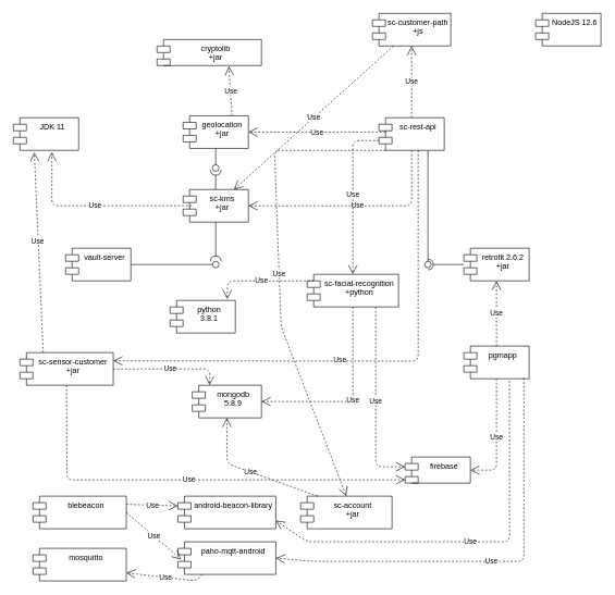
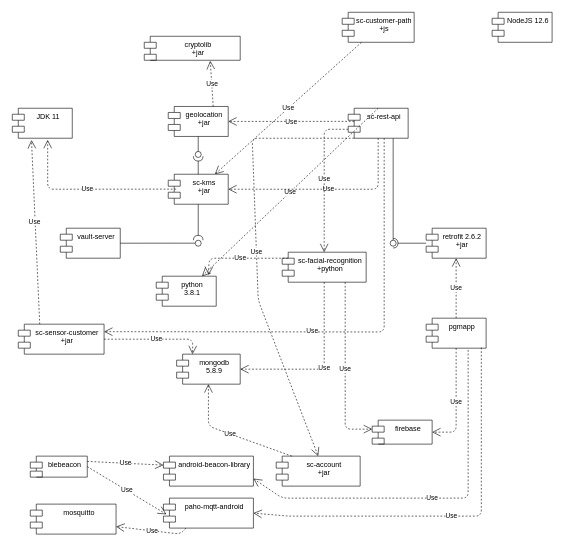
  <mxCell id="0" />
  <mxCell id="1" parent="0" />
  <mxCell id="2" value="JDK 11" style="shape=module;align=left;spacingLeft=20;align=center;verticalAlign=top;" parent="1" vertex="1"><mxGeometry x="20" y="180" width="100" height="50" as="geometry" /></mxCell>
  <mxCell id="3" value="NodeJS 12.6" style="shape=module;align=left;spacingLeft=20;align=center;verticalAlign=top;" parent="1" vertex="1"><mxGeometry x="820" width="100" height="50" as="geometry" y="20" /></mxCell>
  <mxCell id="4" value="geolocation&#10;+jar" style="shape=module;align=left;spacingLeft=20;align=center;verticalAlign=top;" parent="1" vertex="1"><mxGeometry x="280" y="177" width="100" height="50" as="geometry" /></mxCell>
  <mxCell id="5" value="sc-customer-path&#10;+js" style="shape=module;align=left;spacingLeft=20;align=center;verticalAlign=top;" parent="1" vertex="1"><mxGeometry x="570" width="120" height="50" as="geometry" y="20" /></mxCell>
  <mxCell id="6" value="pgmapp&#10;" style="shape=module;align=left;spacingLeft=20;align=center;verticalAlign=top;" parent="1" vertex="1"><mxGeometry x="710" y="530" width="100" height="50" as="geometry" /></mxCell>
  <mxCell id="7" value="Use" style="endArrow=open;endSize=12;dashed=1;html=1;" parent="1" source="5" target="16" edge="1"><mxGeometry width="160" relative="1" as="geometry"><mxPoint x="301" y="360" as="sourcePoint" /><mxPoint x="750" y="43" as="targetPoint" /></mxGeometry></mxCell>
  <mxCell id="8" value="sc-rest-api" style="shape=module;align=left;spacingLeft=20;align=center;verticalAlign=top;" parent="1" vertex="1"><mxGeometry x="580" y="180" width="100" height="50" as="geometry" /></mxCell>
  <mxCell id="9" value="Use" style="endArrow=open;endSize=12;dashed=1;html=1;exitX=0.101;exitY=0.437;exitDx=0;exitDy=0;exitPerimeter=0;" parent="1" source="8" target="4" edge="1"><mxGeometry width="160" relative="1" as="geometry"><mxPoint x="500" y="391" as="sourcePoint" /><mxPoint x="420" y="370" as="targetPoint" /></mxGeometry></mxCell>
- <mxCell id="10" value="Use" style="endArrow=open;endSize=12;dashed=1;html=1;exitX=0.5;exitY=0;exitDx=0;exitDy=0;" parent="1" source="8" target="5" edge="1"><mxGeometry width="160" relative="1" as="geometry"><mxPoint x="490" y="415.5" as="sourcePoint" /><mxPoint x="410" y="394.5" as="targetPoint" /></mxGeometry></mxCell>
+ <mxCell id="10" value="Use" style="endArrow=open;endSize=12;dashed=1;html=1;exitX=0.5;exitY=0;exitDx=0;exitDy=0;" parent="1" source="8" target="32" edge="1"><mxGeometry width="160" relative="1" as="geometry"><mxPoint x="490" y="415.5" as="sourcePoint" /><mxPoint x="410" y="394.5" as="targetPoint" /></mxGeometry></mxCell>
  <mxCell id="11" value="retrofit 2.6.2&#10;+jar" style="shape=module;align=left;spacingLeft=20;align=center;verticalAlign=top;" parent="1" vertex="1"><mxGeometry x="710" y="380" width="100" height="50" as="geometry" /></mxCell>
  <mxCell id="12" value="" style="rounded=0;orthogonalLoop=1;jettySize=auto;html=1;endArrow=none;endFill=0;exitX=0.75;exitY=1;exitDx=0;exitDy=0;" parent="1" source="8" target="14" edge="1"><mxGeometry relative="1" as="geometry"><mxPoint x="660" y="405" as="sourcePoint" /></mxGeometry></mxCell>
  <mxCell id="13" value="" style="rounded=0;orthogonalLoop=1;jettySize=auto;html=1;endArrow=halfCircle;endFill=0;entryX=0.5;entryY=0.5;entryDx=0;entryDy=0;endSize=6;strokeWidth=1;" parent="1" source="11" target="14" edge="1"><mxGeometry relative="1" as="geometry"><mxPoint x="700" y="405" as="sourcePoint" /></mxGeometry></mxCell>
  <mxCell id="14" value="" style="ellipse;whiteSpace=wrap;html=1;fontFamily=Helvetica;fontSize=12;fontColor=#000000;align=center;strokeColor=#000000;fillColor=#ffffff;points=[];aspect=fixed;resizable=0;" parent="1" vertex="1"><mxGeometry x="650" y="400" width="10" height="10" as="geometry" /></mxCell>
  <mxCell id="15" value="Use" style="endArrow=open;endSize=12;dashed=1;html=1;exitX=0.5;exitY=0;exitDx=0;exitDy=0;entryX=0.5;entryY=1;entryDx=0;entryDy=0;" parent="1" source="6" target="11" edge="1"><mxGeometry width="160" relative="1" as="geometry"><mxPoint x="740" y="451" as="sourcePoint" /><mxPoint x="630" y="440" as="targetPoint" /></mxGeometry></mxCell>
  <mxCell id="16" value="sc-kms&#10;+jar" style="shape=module;align=left;spacingLeft=20;align=center;verticalAlign=top;" parent="1" vertex="1"><mxGeometry x="280" y="290" width="100" height="50" as="geometry" /></mxCell>
  <mxCell id="17" value="Use" style="endArrow=open;endSize=12;dashed=1;html=1;exitX=0.5;exitY=1;exitDx=0;exitDy=0;entryX=1;entryY=0.5;entryDx=0;entryDy=0;" parent="1" source="8" target="16" edge="1"><mxGeometry width="160" relative="1" as="geometry"><mxPoint x="510" y="401" as="sourcePoint" /><mxPoint x="400" y="390" as="targetPoint" /><Array as="points"><mxPoint x="630" y="315" /></Array></mxGeometry></mxCell>
  <mxCell id="18" value="Use" style="endArrow=open;endSize=12;dashed=1;html=1;exitX=0.132;exitY=0.496;exitDx=0;exitDy=0;exitPerimeter=0;entryX=0.59;entryY=1.054;entryDx=0;entryDy=0;entryPerimeter=0;" parent="1" source="16" target="2" edge="1"><mxGeometry width="160" relative="1" as="geometry"><mxPoint x="300" y="445.5" as="sourcePoint" /><mxPoint x="220" y="364.5" as="targetPoint" /><Array as="points"><mxPoint x="79" y="315" /></Array></mxGeometry></mxCell>
  <mxCell id="19" value="vault-server" style="shape=module;align=left;spacingLeft=20;align=center;verticalAlign=top;" parent="1" vertex="1"><mxGeometry x="100" y="380" width="100" height="50" as="geometry" /></mxCell>
  <mxCell id="20" value="" style="rounded=0;orthogonalLoop=1;jettySize=auto;html=1;endArrow=none;endFill=0;exitX=1;exitY=0.5;exitDx=0;exitDy=0;entryX=0.031;entryY=0.493;entryDx=0;entryDy=0;entryPerimeter=0;" parent="1" source="19" target="22" edge="1"><mxGeometry relative="1" as="geometry"><mxPoint x="290" y="555" as="sourcePoint" /><mxPoint x="310" y="490" as="targetPoint" /></mxGeometry></mxCell>
  <mxCell id="21" value="" style="rounded=0;orthogonalLoop=1;jettySize=auto;html=1;endArrow=halfCircle;endFill=0;endSize=6;strokeWidth=1;exitX=0.5;exitY=1;exitDx=0;exitDy=0;" parent="1" source="16" edge="1"><mxGeometry relative="1" as="geometry"><mxPoint x="330" y="555" as="sourcePoint" /><mxPoint x="330" y="400" as="targetPoint" /></mxGeometry></mxCell>
  <mxCell id="22" value="" style="ellipse;whiteSpace=wrap;html=1;fontFamily=Helvetica;fontSize=12;fontColor=#000000;align=center;strokeColor=#000000;fillColor=#ffffff;points=[];aspect=fixed;resizable=0;" parent="1" vertex="1"><mxGeometry x="325" y="400" width="10" height="10" as="geometry" /></mxCell>
  <mxCell id="23" value="cryptolib&#10;+jar" style="shape=module;align=left;spacingLeft=20;align=center;verticalAlign=top;" parent="1" vertex="1"><mxGeometry x="240" y="60" width="160" height="40" as="geometry" /></mxCell>
  <mxCell id="24" value="Use" style="endArrow=open;endSize=12;dashed=1;html=1;exitX=0.75;exitY=0;exitDx=0;exitDy=0;" parent="1" source="4" edge="1"><mxGeometry width="160" relative="1" as="geometry"><mxPoint x="640" y="291" as="sourcePoint" /><mxPoint x="350" y="101" as="targetPoint" /><Array as="points" /></mxGeometry></mxCell>
  <mxCell id="25" value="sc-facial-recognition&#10;+python" style="shape=module;align=left;spacingLeft=20;align=center;verticalAlign=top;" parent="1" vertex="1"><mxGeometry x="470" y="420" width="140" height="50" as="geometry" /></mxCell>
  <mxCell id="26" value="mongodb&#10;5.8.9" style="shape=module;align=left;spacingLeft=20;align=center;verticalAlign=top;" parent="1" vertex="1"><mxGeometry x="294" y="590" width="106" height="50" as="geometry" /></mxCell>
  <mxCell id="27" value="firebase" style="shape=module;align=left;spacingLeft=20;align=center;verticalAlign=top;" parent="1" vertex="1"><mxGeometry x="620" y="700" width="100" height="40" as="geometry" /></mxCell>
  <mxCell id="28" value="Use" style="endArrow=open;endSize=12;dashed=1;html=1;exitX=0;exitY=0;exitDx=0;exitDy=35;entryX=0.5;entryY=0;entryDx=0;entryDy=0;exitPerimeter=0;" parent="1" source="8" target="25" edge="1"><mxGeometry width="160" relative="1" as="geometry"><mxPoint x="580" y="550" as="sourcePoint" /><mxPoint x="740" y="550" as="targetPoint" /><Array as="points"><mxPoint x="540" y="215" /></Array></mxGeometry></mxCell>
  <mxCell id="29" value="Use" style="endArrow=open;endSize=12;dashed=1;html=1;exitX=0.5;exitY=1;exitDx=0;exitDy=0;entryX=1;entryY=0.5;entryDx=0;entryDy=0;" parent="1" source="25" target="26" edge="1"><mxGeometry width="160" relative="1" as="geometry"><mxPoint x="450" y="720" as="sourcePoint" /><mxPoint x="610" y="720" as="targetPoint" /><Array as="points"><mxPoint x="540" y="615" /></Array></mxGeometry></mxCell>
  <mxCell id="30" value="Use" style="endArrow=open;endSize=12;dashed=1;html=1;exitX=0.75;exitY=1;exitDx=0;exitDy=0;entryX=0;entryY=0;entryDx=0;entryDy=15;entryPerimeter=0;" parent="1" source="25" target="27" edge="1"><mxGeometry width="160" relative="1" as="geometry"><mxPoint x="510" y="830" as="sourcePoint" /><mxPoint x="670" y="830" as="targetPoint" /><Array as="points"><mxPoint x="575" y="715" /></Array></mxGeometry></mxCell>
  <mxCell id="31" value="Use" style="endArrow=open;endSize=12;dashed=1;html=1;exitX=0.5;exitY=1;exitDx=0;exitDy=0;entryX=1;entryY=0.5;entryDx=0;entryDy=0;" parent="1" source="6" target="27" edge="1"><mxGeometry width="160" relative="1" as="geometry"><mxPoint x="690" y="850" as="sourcePoint" /><mxPoint x="850" y="850" as="targetPoint" /><Array as="points"><mxPoint x="760" y="720" /></Array></mxGeometry></mxCell>
  <mxCell id="32" value="python&#10;3.8.1" style="shape=module;align=left;spacingLeft=20;align=center;verticalAlign=top;" parent="1" vertex="1"><mxGeometry x="260" y="460" width="100" height="50" as="geometry" /></mxCell>
  <mxCell id="33" value="Use" style="endArrow=open;endSize=12;dashed=1;html=1;exitX=0.071;exitY=0.2;exitDx=0;exitDy=0;exitPerimeter=0;entryX=0.875;entryY=-0.04;entryDx=0;entryDy=0;entryPerimeter=0;" parent="1" source="25" target="32" edge="1"><mxGeometry width="160" relative="1" as="geometry"><mxPoint x="460" y="510" as="sourcePoint" /><mxPoint x="620" y="510" as="targetPoint" /><Array as="points"><mxPoint x="348" y="430" /></Array></mxGeometry></mxCell>
  <mxCell id="34" value="sc-sensor-customer&#10;+jar" style="shape=module;align=left;spacingLeft=20;align=center;verticalAlign=top;" parent="1" vertex="1"><mxGeometry x="30" y="540" width="143" height="50" as="geometry" /></mxCell>
  <mxCell id="35" value="Use" style="endArrow=open;endSize=12;dashed=1;html=1;exitX=1;exitY=0.5;exitDx=0;exitDy=0;entryX=0.25;entryY=0;entryDx=0;entryDy=0;" parent="1" source="34" target="26" edge="1"><mxGeometry width="160" relative="1" as="geometry"><mxPoint x="130" y="590" as="sourcePoint" /><mxPoint x="-10" y="725" as="targetPoint" /><Array as="points"><mxPoint x="280" y="565" /><mxPoint x="321" y="565" /></Array></mxGeometry></mxCell>
- <mxCell id="36" value="Use" style="endArrow=open;endSize=12;dashed=1;html=1;exitX=0.5;exitY=1;exitDx=0;exitDy=0;entryX=0;entryY=0;entryDx=0;entryDy=35;entryPerimeter=0;" parent="1" source="34" target="27" edge="1"><mxGeometry width="160" relative="1" as="geometry"><mxPoint x="183" y="562.5" as="sourcePoint" /><mxPoint x="330.5" y="600" as="targetPoint" /><Array as="points"><mxPoint x="102" y="735" /><mxPoint x="250" y="735" /></Array></mxGeometry></mxCell>
  <mxCell id="37" value="Use" style="endArrow=open;endSize=12;dashed=1;html=1;entryX=0.32;entryY=1.06;entryDx=0;entryDy=0;entryPerimeter=0;exitX=0.25;exitY=0;exitDx=0;exitDy=0;" parent="1" source="34" target="2" edge="1"><mxGeometry x="0.115" y="1" width="160" relative="1" as="geometry"><mxPoint x="820" y="564.823" as="sourcePoint" /><mxPoint x="115" y="499" as="targetPoint" /><mxPoint as="offset" /></mxGeometry></mxCell>
  <mxCell id="38" value="mosquitto" style="shape=module;align=left;spacingLeft=20;align=center;verticalAlign=top;" parent="1" vertex="1"><mxGeometry x="50" y="840" width="143" height="50" as="geometry" /></mxCell>
- <mxCell id="39" value="blebeacon" style="shape=module;align=left;spacingLeft=20;align=center;verticalAlign=top;" parent="1" vertex="1"><mxGeometry x="50" y="760" width="143" height="50" as="geometry" /></mxCell>
+ <mxCell id="39" value="blebeacon" style="shape=module;align=left;spacingLeft=20;align=center;verticalAlign=top;" parent="1" vertex="1"><mxGeometry x="50" y="760" width="95" height="35" as="geometry" /></mxCell>
  <mxCell id="40" value="android-beacon-library" style="shape=module;align=left;spacingLeft=20;align=center;verticalAlign=top;" parent="1" vertex="1"><mxGeometry x="272" y="760" width="150" height="50" as="geometry" /></mxCell>
  <mxCell id="41" value="Use" style="endArrow=open;endSize=12;dashed=1;html=1;entryX=0;entryY=0;entryDx=0;entryDy=15;entryPerimeter=0;exitX=1;exitY=0.25;exitDx=0;exitDy=0;" parent="1" edge="1" target="40" source="39"><mxGeometry width="160" relative="1" as="geometry"><mxPoint x="30" y="820" as="sourcePoint" /><mxPoint x="-69.5" y="810" as="targetPoint" /></mxGeometry></mxCell>
  <mxCell id="42" value="Use" style="endArrow=open;endSize=12;dashed=1;html=1;entryX=1;entryY=0.25;entryDx=0;entryDy=0;" parent="1" target="34" edge="1"><mxGeometry x="-0.183" y="-120" width="160" relative="1" as="geometry"><mxPoint x="640" y="230" as="sourcePoint" /><mxPoint x="390" y="325" as="targetPoint" /><Array as="points"><mxPoint x="640" y="553" /></Array><mxPoint x="-120" y="119" as="offset" /></mxGeometry></mxCell>
  <mxCell id="43" value="sc-account&#10;+jar" style="shape=module;align=left;spacingLeft=20;align=center;verticalAlign=top;" parent="1" vertex="1"><mxGeometry x="460" y="760" width="140" height="50" as="geometry" /></mxCell>
  <mxCell id="44" value="Use" style="endArrow=open;endSize=12;dashed=1;html=1;exitX=0;exitY=1;exitDx=10;exitDy=0;entryX=0.5;entryY=0;entryDx=0;entryDy=0;exitPerimeter=0;" parent="1" source="8" target="43" edge="1"><mxGeometry width="160" relative="1" as="geometry"><mxPoint x="590" y="225" as="sourcePoint" /><mxPoint x="550" y="430" as="targetPoint" /><Array as="points"><mxPoint x="420" y="230" /><mxPoint x="430" y="500" /></Array></mxGeometry></mxCell>
  <mxCell id="45" value="Use" style="endArrow=open;endSize=12;dashed=1;html=1;entryX=0.5;entryY=1;entryDx=0;entryDy=0;exitX=0.186;exitY=0;exitDx=0;exitDy=0;exitPerimeter=0;" parent="1" source="43" target="26" edge="1"><mxGeometry width="160" relative="1" as="geometry"><mxPoint x="520" y="690" as="sourcePoint" /><mxPoint x="400" y="780" as="targetPoint" /><Array as="points"><mxPoint x="347" y="710" /></Array></mxGeometry></mxCell>
  <mxCell id="46" value="paho-mqtt-android" style="shape=module;align=left;spacingLeft=20;align=center;verticalAlign=top;" vertex="1" parent="1"><mxGeometry x="272" y="830" width="150" height="50" as="geometry" /></mxCell>
  <mxCell id="47" value="Use" style="endArrow=open;endSize=12;dashed=1;html=1;exitX=1;exitY=0.5;exitDx=0;exitDy=0;entryX=0.033;entryY=0.54;entryDx=0;entryDy=0;entryPerimeter=0;" edge="1" parent="1" source="39" target="46"><mxGeometry width="160" relative="1" as="geometry"><mxPoint x="-45.5" y="480" as="sourcePoint" /><mxPoint x="-45" y="410" as="targetPoint" /></mxGeometry></mxCell>
  <mxCell id="48" value="Use" style="endArrow=open;endSize=12;dashed=1;html=1;exitX=0.25;exitY=1;exitDx=0;exitDy=0;entryX=1;entryY=0.75;entryDx=0;entryDy=0;" edge="1" parent="1" source="46" target="38"><mxGeometry width="160" relative="1" as="geometry"><mxPoint x="223" y="785" as="sourcePoint" /><mxPoint x="230" y="910" as="targetPoint" /><Array as="points"><mxPoint x="300" y="890" /></Array></mxGeometry></mxCell>
  <mxCell id="49" value="Use" style="endArrow=open;endSize=12;dashed=1;html=1;entryX=1;entryY=0.75;entryDx=0;entryDy=0;" edge="1" parent="1" target="40"><mxGeometry width="160" relative="1" as="geometry"><mxPoint x="780" y="583" as="sourcePoint" /><mxPoint x="282" y="785" as="targetPoint" /><Array as="points"><mxPoint x="780" y="830" /><mxPoint x="470" y="830" /></Array></mxGeometry></mxCell>
  <mxCell id="50" value="Use" style="endArrow=open;endSize=12;dashed=1;html=1;entryX=1;entryY=0.5;entryDx=0;entryDy=0;exitX=0.92;exitY=0.98;exitDx=0;exitDy=0;exitPerimeter=0;" edge="1" parent="1" source="6" target="46"><mxGeometry width="160" relative="1" as="geometry"><mxPoint x="790" y="593" as="sourcePoint" /><mxPoint x="432" y="807.5" as="targetPoint" /><Array as="points"><mxPoint x="802" y="860" /><mxPoint x="480" y="860" /></Array></mxGeometry></mxCell>
  <mxCell id="51" value="" style="rounded=0;orthogonalLoop=1;jettySize=auto;html=1;endArrow=halfCircle;endFill=0;endSize=6;strokeWidth=1;exitX=0.5;exitY=0;exitDx=0;exitDy=0;" edge="1" parent="1" source="16"><mxGeometry relative="1" as="geometry"><mxPoint x="340" y="350" as="sourcePoint" /><mxPoint x="330" y="260" as="targetPoint" /></mxGeometry></mxCell>
  <mxCell id="52" value="" style="rounded=0;orthogonalLoop=1;jettySize=auto;html=1;endArrow=none;endFill=0;exitX=0.5;exitY=1;exitDx=0;exitDy=0;" edge="1" parent="1" source="4"><mxGeometry relative="1" as="geometry"><mxPoint x="210" y="415" as="sourcePoint" /><mxPoint x="330" y="257" as="targetPoint" /></mxGeometry></mxCell>
  <mxCell id="53" value="" style="ellipse;whiteSpace=wrap;html=1;fontFamily=Helvetica;fontSize=12;fontColor=#000000;align=center;strokeColor=#000000;fillColor=#ffffff;points=[];aspect=fixed;resizable=0;" vertex="1" parent="1"><mxGeometry x="325" y="252" width="10" height="10" as="geometry" /></mxCell>
